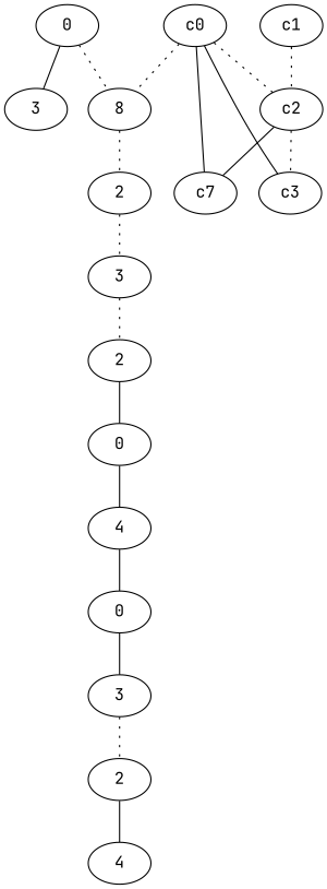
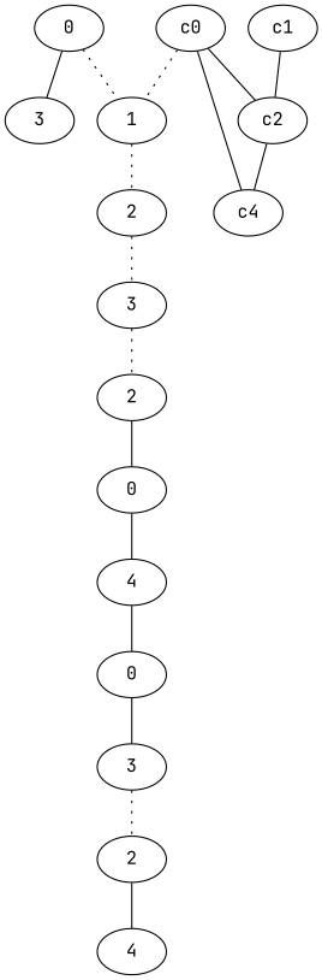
  graph {
    fontname="JetBrains Mono"
    node [fontname="JetBrains Mono"]
    edge [fontname="JetBrains Mono"]
    n1 [label=0]
-   n2 [label=8]
+   n2 [label=1]
    n3 [label=3]
    n4 [label=2]
    n5 [label=3]
    n6 [label=2]
    n7 [label=0]
    n8 [label=4]
    n9 [label=0]
    n10 [label=3]
    n11 [label=2]
    n12 [label=4]
    c0
    c2
-   c3
-   c4 [label=c7]
+   c4
    c1
    n1 -- n2 [style=dotted]
    n1 -- n3
    n2 -- n4 [style=dotted]
    n4 -- n5 [style=dotted]
    n5 -- n6 [style=dotted]
    n6 -- n7
    n7 -- n8
    n8 -- n9
    n9 -- n10
    n10 -- n11 [style=dotted]
    n11 -- n12
    c0 -- n2 [style=dotted]
-   c0 -- c2 [style=dotted]
-   c0 -- c3
+   c0 -- c2
    c0 -- c4
-   c2 -- c3 [style=dotted]
    c2 -- c4
-   c1 -- c2 [style=dotted]
+   c1 -- c2 [style=solid]
  }
